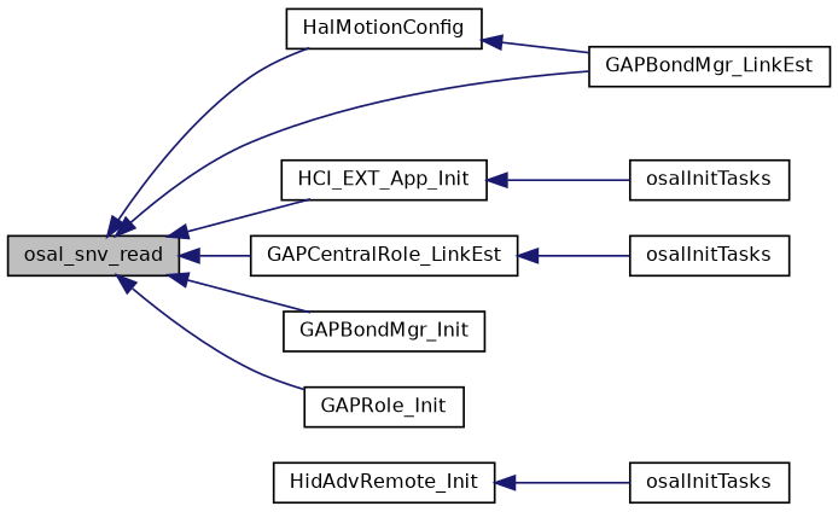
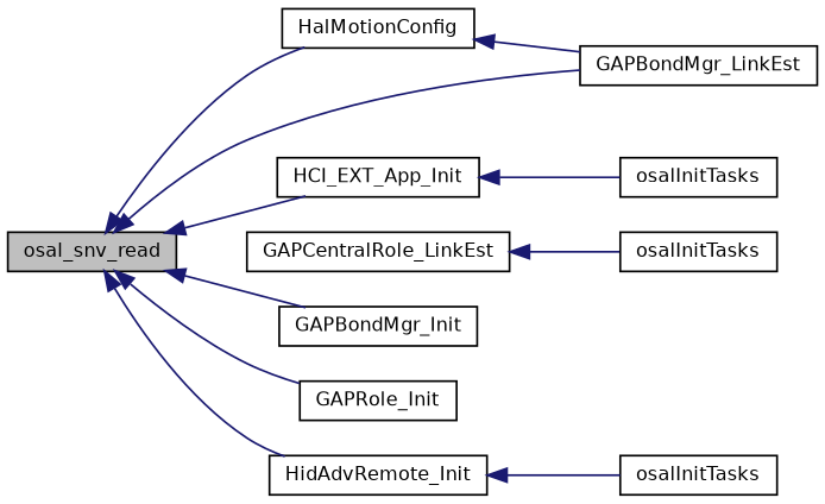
  digraph {
    rankdir=LR
    node [color=black fillcolor=white fontname=Helvetica fontsize=10 shape=record style=filled]
    edge [color=midnightblue dir=back fontname=Helvetica fontsize=10 labelfontname=Helvetica labelfontsize=10 style=solid]
    n1 [fillcolor=grey75 fontcolor=black height=0.2 label=osal_snv_read width=0.4]
    n2 [height=0.2 label=HalMotionConfig width=0.4]
    n3 [height=0.2 label=HCI_EXT_App_Init width=0.4]
    n4 [height=0.2 label=GAPCentralRole_LinkEst width=0.4]
    n5 [height=0.2 label=GAPBondMgr_LinkEst width=0.4]
    n6 [height=0.2 label=GAPBondMgr_Init width=0.4]
    n7 [height=0.2 label=GAPRole_Init width=0.4]
    n8 [height=0.2 label=osalInitTasks width=0.4]
    n9 [height=0.2 label=osalInitTasks width=0.4]
    n10 [height=0.2 label=HidAdvRemote_Init width=0.4]
    n11 [height=0.2 label=osalInitTasks width=0.4]
    n1 -> n2
    n1 -> n3
-   n1 -> n4
+   n1 -> n10
    n1 -> n5
    n1 -> n6
    n1 -> n7
    n2 -> n5
    n3 -> n8
    n4 -> n9
    n10 -> n11
  }
